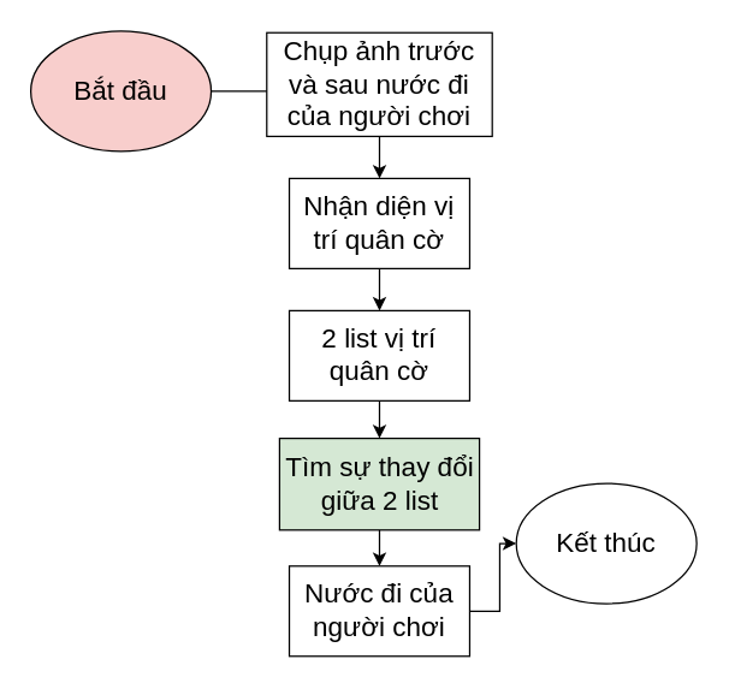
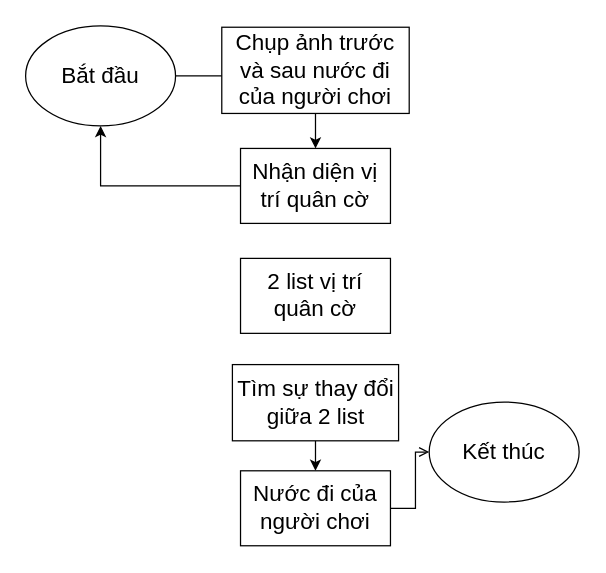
  <mxCell id="0" />
  <mxCell id="1" parent="0" />
  <mxCell id="2" value="" style="edgeStyle=orthogonalEdgeStyle;rounded=0;orthogonalLoop=1;jettySize=auto;html=1;" parent="1" source="3" edge="1"><mxGeometry relative="1" as="geometry"><mxPoint x="191" y="60" as="targetPoint" /></mxGeometry></mxCell>
- <mxCell id="3" value="&lt;font style=&quot;font-size: 18px;&quot;&gt;Bắt đầu&lt;/font&gt;" style="ellipse;whiteSpace=wrap;html=1;fillColor=#f8cecc;" parent="1" vertex="1"><mxGeometry x="20" y="20" width="120" height="80" as="geometry" /></mxCell>
+ <mxCell id="3" value="&lt;font style=&quot;font-size: 18px;&quot;&gt;Bắt đầu&lt;/font&gt;" style="ellipse;whiteSpace=wrap;html=1;" parent="1" vertex="1"><mxGeometry x="20" y="20" width="120" height="80" as="geometry" /></mxCell>
  <mxCell id="4" value="" style="edgeStyle=orthogonalEdgeStyle;rounded=0;orthogonalLoop=1;jettySize=auto;html=1;" parent="1" source="5" target="7" edge="1"><mxGeometry relative="1" as="geometry" /></mxCell>
  <mxCell id="5" value="&lt;font style=&quot;font-size: 18px;&quot;&gt;Chụp ảnh trước và sau nước đi của người chơi&lt;/font&gt;" style="rounded=0;whiteSpace=wrap;html=1;" parent="1" vertex="1"><mxGeometry x="177" y="21" width="150" height="69" as="geometry" /></mxCell>
- <mxCell id="6" value="" style="edgeStyle=orthogonalEdgeStyle;rounded=0;orthogonalLoop=1;jettySize=auto;html=1;" parent="1" source="7" target="9" edge="1"><mxGeometry relative="1" as="geometry" /></mxCell>
+ <mxCell id="6" value="" style="edgeStyle=orthogonalEdgeStyle;rounded=0;orthogonalLoop=1;jettySize=auto;html=1;" parent="1" source="7" target="3" edge="1"><mxGeometry relative="1" as="geometry" /></mxCell>
  <mxCell id="7" value="&lt;font style=&quot;font-size: 18px;&quot;&gt;Nhận diện vị trí quân cờ&lt;/font&gt;" style="rounded=0;whiteSpace=wrap;html=1;" parent="1" vertex="1"><mxGeometry x="192" y="118" width="120" height="60" as="geometry" /></mxCell>
- <mxCell id="8" value="" style="edgeStyle=orthogonalEdgeStyle;rounded=0;orthogonalLoop=1;jettySize=auto;html=1;" parent="1" source="9" target="11" edge="1"><mxGeometry relative="1" as="geometry" /></mxCell>
  <mxCell id="9" value="&lt;font style=&quot;font-size: 18px;&quot;&gt;2 list vị trí quân cờ&lt;/font&gt;" style="rounded=0;whiteSpace=wrap;html=1;" parent="1" vertex="1"><mxGeometry x="192" y="206" width="120" height="60" as="geometry" /></mxCell>
  <mxCell id="10" value="" style="edgeStyle=orthogonalEdgeStyle;rounded=0;orthogonalLoop=1;jettySize=auto;html=1;" parent="1" source="11" target="13" edge="1"><mxGeometry relative="1" as="geometry" /></mxCell>
- <mxCell id="11" value="&lt;font style=&quot;font-size: 18px;&quot;&gt;Tìm sự thay đổi &lt;br&gt;giữa 2 list&lt;/font&gt;" style="rounded=0;whiteSpace=wrap;html=1;fillColor=#d5e8d4;" parent="1" vertex="1"><mxGeometry x="185.5" y="291" width="133" height="61" as="geometry" /></mxCell>
- <mxCell id="12" value="" style="edgeStyle=orthogonalEdgeStyle;rounded=0;orthogonalLoop=1;jettySize=auto;html=1;" parent="1" source="13" target="14" edge="1"><mxGeometry relative="1" as="geometry" /></mxCell>
+ <mxCell id="11" value="&lt;font style=&quot;font-size: 18px;&quot;&gt;Tìm sự thay đổi &lt;br&gt;giữa 2 list&lt;/font&gt;" style="rounded=0;whiteSpace=wrap;html=1;" parent="1" vertex="1"><mxGeometry x="185.5" y="291" width="133" height="61" as="geometry" /></mxCell>
+ <mxCell id="12" value="" style="edgeStyle=orthogonalEdgeStyle;rounded=0;orthogonalLoop=1;jettySize=auto;html=1;endArrow=open;" parent="1" source="13" target="14" edge="1"><mxGeometry relative="1" as="geometry" /></mxCell>
  <mxCell id="13" value="&lt;font style=&quot;font-size: 18px;&quot;&gt;Nước đi của&lt;br&gt;người chơi&lt;/font&gt;" style="rounded=0;whiteSpace=wrap;html=1;" parent="1" vertex="1"><mxGeometry x="192" y="376" width="120" height="60" as="geometry" /></mxCell>
  <mxCell id="14" value="&lt;font style=&quot;font-size: 18px;&quot;&gt;Kết thúc&lt;/font&gt;" style="ellipse;whiteSpace=wrap;html=1;" parent="1" vertex="1"><mxGeometry x="343" y="321" width="120" height="80" as="geometry" /></mxCell>
